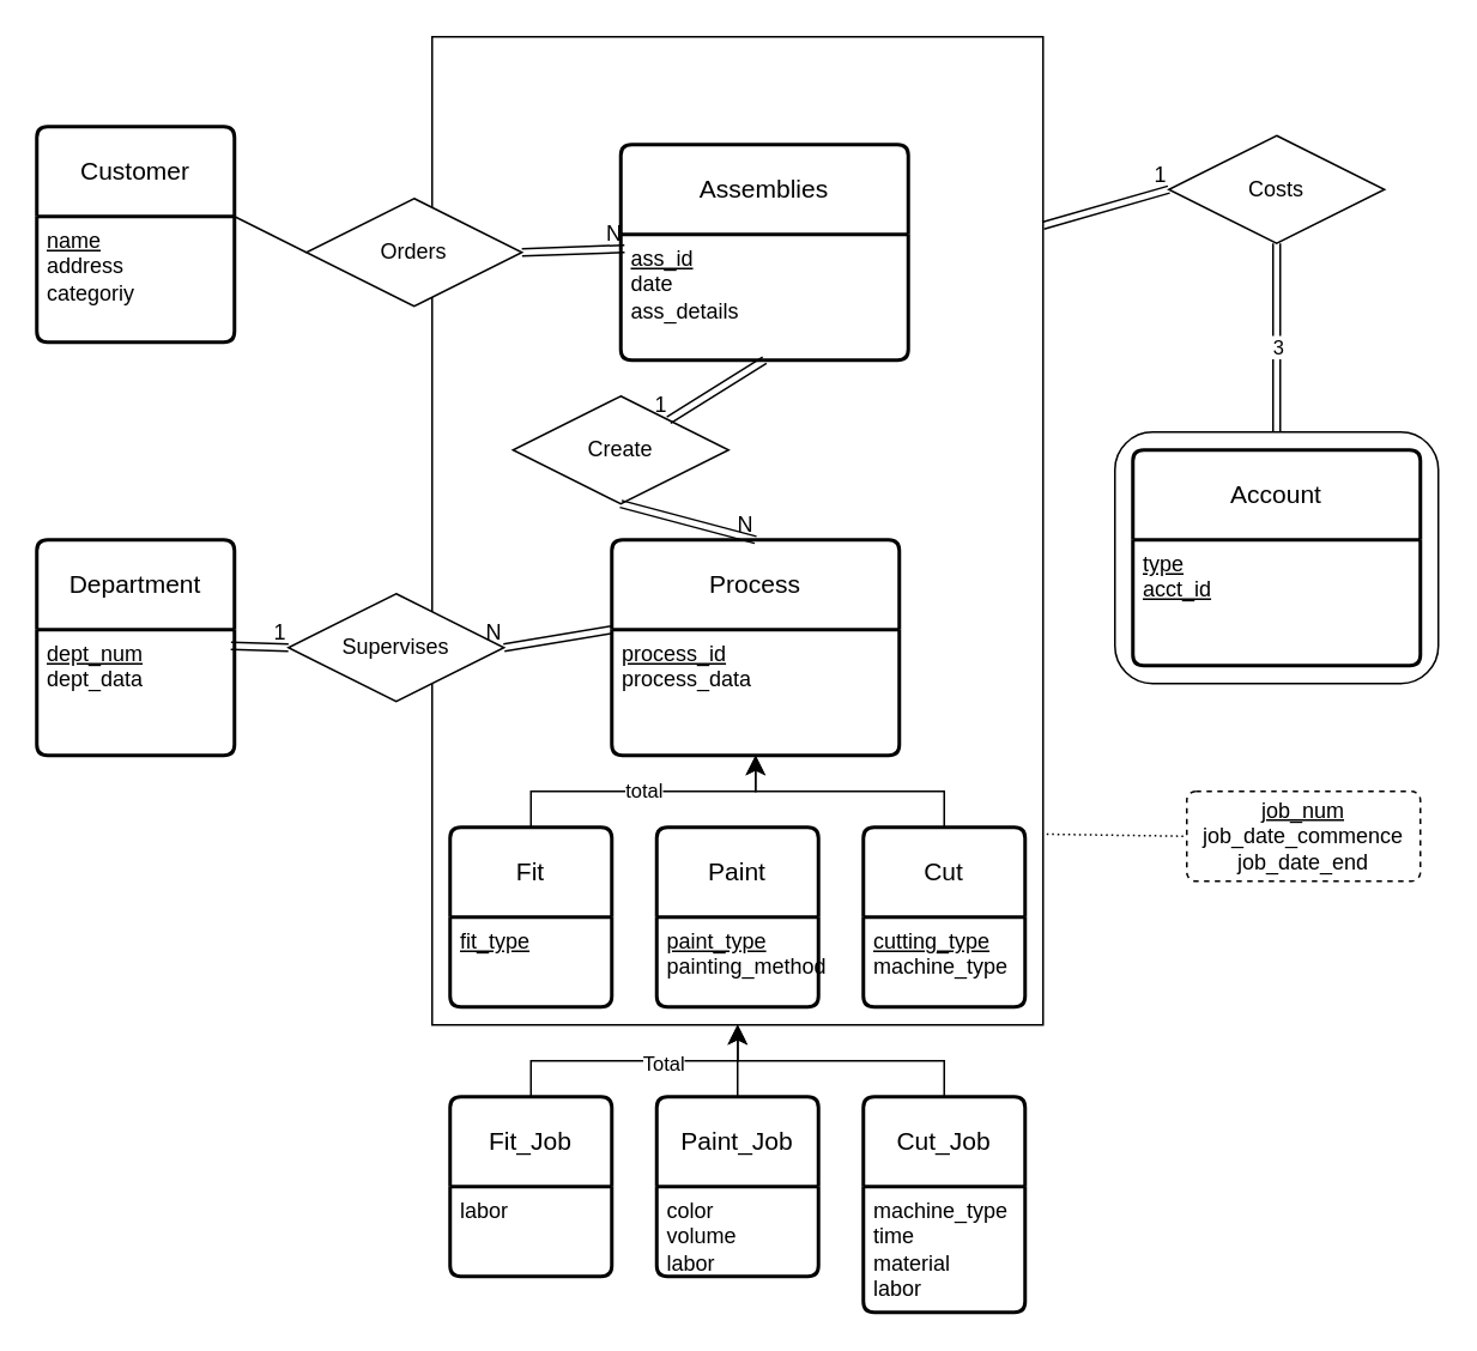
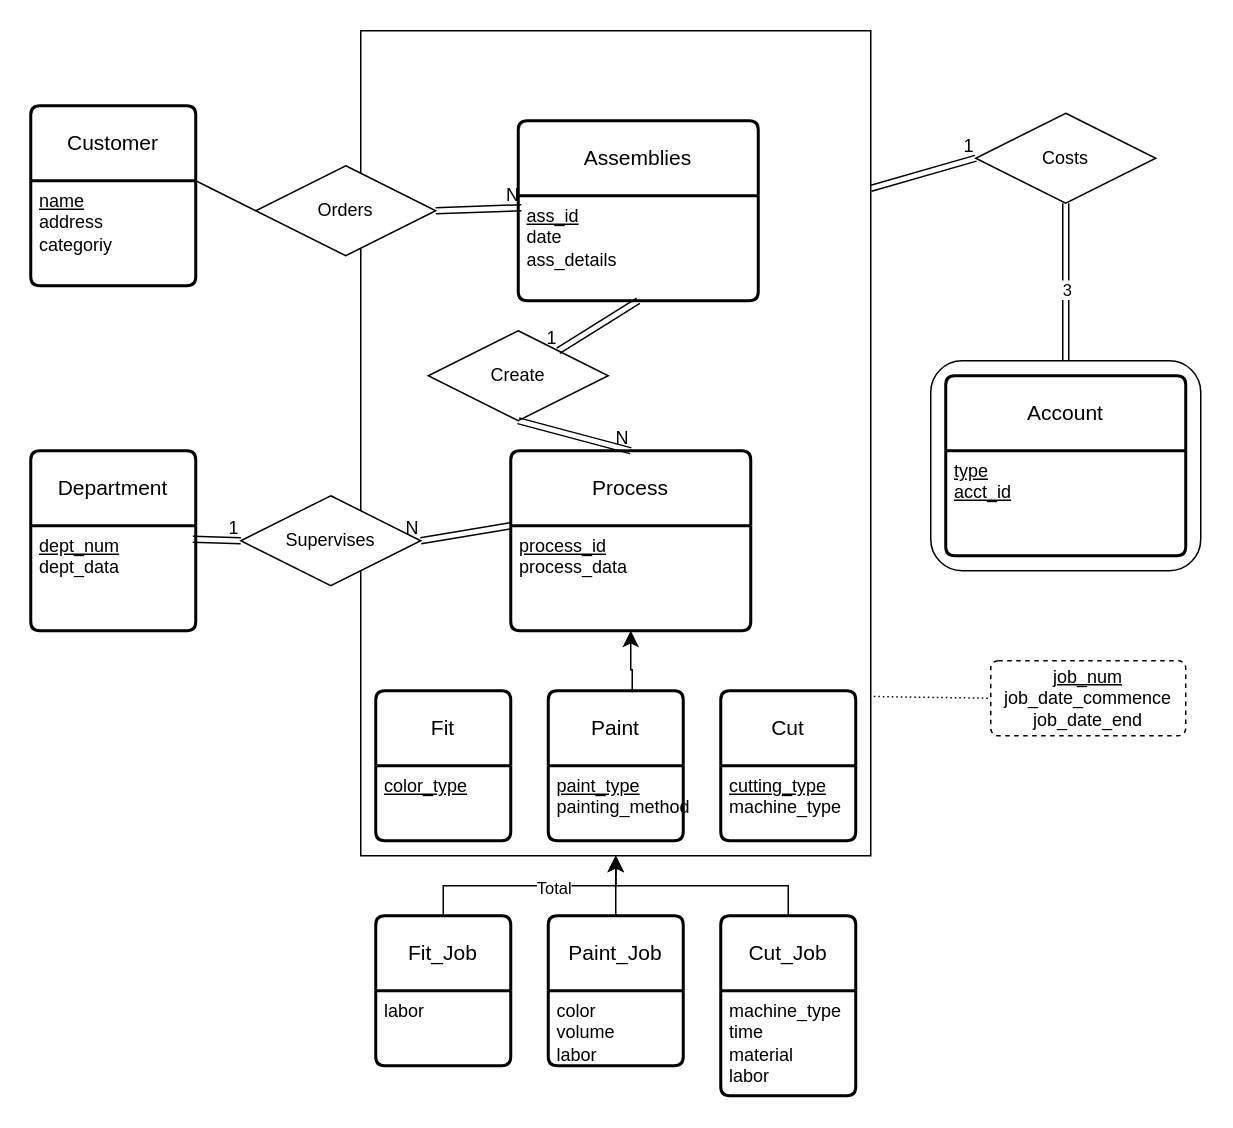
  <mxCell id="0" />
  <mxCell id="1" parent="0" />
  <mxCell id="2" value="" style="rounded=1;whiteSpace=wrap;html=1;" parent="1" vertex="1"><mxGeometry x="620" y="240" width="180" height="140" as="geometry" /></mxCell>
  <mxCell id="3" value="" style="rounded=0;whiteSpace=wrap;html=1;" parent="1" vertex="1"><mxGeometry x="240" y="20" width="340" height="550" as="geometry" /></mxCell>
  <mxCell id="4" value="Assemblies" style="swimlane;childLayout=stackLayout;horizontal=1;startSize=50;horizontalStack=0;rounded=1;fontSize=14;fontStyle=0;strokeWidth=2;resizeParent=0;resizeLast=1;shadow=0;dashed=0;align=center;arcSize=4;whiteSpace=wrap;html=1;" parent="1" vertex="1"><mxGeometry x="345" y="80" width="160" height="120" as="geometry" /></mxCell>
  <mxCell id="5" value="&lt;div&gt;&lt;u&gt;ass_id&lt;/u&gt;&lt;/div&gt;&lt;div&gt;date&lt;u&gt;&lt;br&gt;&lt;/u&gt;&lt;/div&gt;&lt;div&gt;ass_details&lt;br&gt;&lt;/div&gt;" style="align=left;strokeColor=none;fillColor=none;spacingLeft=4;fontSize=12;verticalAlign=top;resizable=0;rotatable=0;part=1;html=1;" parent="4" vertex="1"><mxGeometry y="50" width="160" height="70" as="geometry" /></mxCell>
  <mxCell id="6" value="Create" style="shape=rhombus;perimeter=rhombusPerimeter;whiteSpace=wrap;html=1;align=center;" parent="1" vertex="1"><mxGeometry x="285" y="220" width="120" height="60" as="geometry" /></mxCell>
  <mxCell id="7" value="Process" style="swimlane;childLayout=stackLayout;horizontal=1;startSize=50;horizontalStack=0;rounded=1;fontSize=14;fontStyle=0;strokeWidth=2;resizeParent=0;resizeLast=1;shadow=0;dashed=0;align=center;arcSize=4;whiteSpace=wrap;html=1;" parent="1" vertex="1"><mxGeometry x="340" y="300" width="160" height="120" as="geometry" /></mxCell>
  <mxCell id="8" value="&lt;div&gt;&lt;u&gt;process_id&lt;/u&gt;&lt;/div&gt;&lt;div&gt;process_data&lt;br&gt;&lt;/div&gt;" style="align=left;strokeColor=none;fillColor=none;spacingLeft=4;fontSize=12;verticalAlign=top;resizable=0;rotatable=0;part=1;html=1;" parent="7" vertex="1"><mxGeometry y="50" width="160" height="70" as="geometry" /></mxCell>
  <mxCell id="9" value="" style="shape=link;html=1;rounded=0;exitX=0.5;exitY=1;exitDx=0;exitDy=0;entryX=0.5;entryY=0;entryDx=0;entryDy=0;" parent="1" source="6" target="7" edge="1"><mxGeometry relative="1" as="geometry"><mxPoint x="340" y="230" as="sourcePoint" /><mxPoint x="500" y="230" as="targetPoint" /></mxGeometry></mxCell>
  <mxCell id="10" value="N" style="resizable=0;html=1;whiteSpace=wrap;align=right;verticalAlign=bottom;" parent="9" connectable="0" vertex="1"><mxGeometry x="1" relative="1" as="geometry" /></mxCell>
  <mxCell id="11" value="" style="shape=link;html=1;rounded=0;exitX=0.5;exitY=1;exitDx=0;exitDy=0;" parent="1" source="4" target="6" edge="1"><mxGeometry relative="1" as="geometry"><mxPoint x="340" y="230" as="sourcePoint" /><mxPoint x="500" y="230" as="targetPoint" /></mxGeometry></mxCell>
  <mxCell id="12" value="1" style="resizable=0;html=1;whiteSpace=wrap;align=right;verticalAlign=bottom;" parent="11" connectable="0" vertex="1"><mxGeometry x="1" relative="1" as="geometry" /></mxCell>
  <mxCell id="13" value="Fit" style="swimlane;childLayout=stackLayout;horizontal=1;startSize=50;horizontalStack=0;rounded=1;fontSize=14;fontStyle=0;strokeWidth=2;resizeParent=0;resizeLast=1;shadow=0;dashed=0;align=center;arcSize=4;whiteSpace=wrap;html=1;" parent="1" vertex="1"><mxGeometry x="250" y="460" width="90" height="100" as="geometry" /></mxCell>
- <mxCell id="14" value="&lt;u&gt;fit_type&lt;/u&gt;" style="align=left;strokeColor=none;fillColor=none;spacingLeft=4;fontSize=12;verticalAlign=top;resizable=0;rotatable=0;part=1;html=1;" parent="13" vertex="1"><mxGeometry y="50" width="90" height="50" as="geometry" /></mxCell>
+ <mxCell id="14" value="&lt;u&gt;color_type&lt;/u&gt;" style="align=left;strokeColor=none;fillColor=none;spacingLeft=4;fontSize=12;verticalAlign=top;resizable=0;rotatable=0;part=1;html=1;" parent="13" vertex="1"><mxGeometry y="50" width="90" height="50" as="geometry" /></mxCell>
  <mxCell id="15" value="Paint" style="swimlane;childLayout=stackLayout;horizontal=1;startSize=50;horizontalStack=0;rounded=1;fontSize=14;fontStyle=0;strokeWidth=2;resizeParent=0;resizeLast=1;shadow=0;dashed=0;align=center;arcSize=4;whiteSpace=wrap;html=1;" parent="1" vertex="1"><mxGeometry x="365" y="460" width="90" height="100" as="geometry" /></mxCell>
  <mxCell id="16" value="&lt;div&gt;&lt;u&gt;paint_type&lt;/u&gt;&lt;/div&gt;&lt;div&gt;painting_method&lt;br&gt;&lt;/div&gt;" style="align=left;strokeColor=none;fillColor=none;spacingLeft=4;fontSize=12;verticalAlign=top;resizable=0;rotatable=0;part=1;html=1;" parent="15" vertex="1"><mxGeometry y="50" width="90" height="50" as="geometry" /></mxCell>
  <mxCell id="17" value="Cut" style="swimlane;childLayout=stackLayout;horizontal=1;startSize=50;horizontalStack=0;rounded=1;fontSize=14;fontStyle=0;strokeWidth=2;resizeParent=0;resizeLast=1;shadow=0;dashed=0;align=center;arcSize=4;whiteSpace=wrap;html=1;" parent="1" vertex="1"><mxGeometry x="480" y="460" width="90" height="100" as="geometry" /></mxCell>
  <mxCell id="18" value="&lt;div&gt;&lt;u&gt;cutting_type&lt;/u&gt;&lt;/div&gt;&lt;div&gt;machine_type&lt;br&gt;&lt;/div&gt;" style="align=left;strokeColor=none;fillColor=none;spacingLeft=4;fontSize=12;verticalAlign=top;resizable=0;rotatable=0;part=1;html=1;" parent="17" vertex="1"><mxGeometry y="50" width="90" height="50" as="geometry" /></mxCell>
- <mxCell id="19" value="&lt;div&gt;total&lt;/div&gt;" style="edgeStyle=segmentEdgeStyle;endArrow=classic;html=1;curved=0;rounded=0;endSize=8;startSize=8;exitX=0.5;exitY=0;exitDx=0;exitDy=0;entryX=0.5;entryY=1;entryDx=0;entryDy=0;" parent="1" source="13" target="8" edge="1"><mxGeometry width="50" height="50" relative="1" as="geometry"><mxPoint x="400" y="250" as="sourcePoint" /><mxPoint x="450" y="200" as="targetPoint" /><Array as="points"><mxPoint x="295" y="440" /><mxPoint x="420" y="440" /></Array></mxGeometry></mxCell>
- <mxCell id="21" value="" style="edgeStyle=segmentEdgeStyle;endArrow=classic;html=1;curved=0;rounded=0;endSize=8;startSize=8;entryX=0.5;entryY=1;entryDx=0;entryDy=0;exitX=0.5;exitY=0;exitDx=0;exitDy=0;" parent="1" source="17" target="8" edge="1"><mxGeometry width="50" height="50" relative="1" as="geometry"><mxPoint x="400" y="250" as="sourcePoint" /><mxPoint x="450" y="200" as="targetPoint" /><Array as="points"><mxPoint x="525" y="440" /><mxPoint x="420" y="440" /></Array></mxGeometry></mxCell>
+ <mxCell id="20" value="" style="edgeStyle=segmentEdgeStyle;endArrow=classic;html=1;curved=0;rounded=0;endSize=8;startSize=8;exitX=0.622;exitY=0.01;exitDx=0;exitDy=0;exitPerimeter=0;entryX=0.5;entryY=1;entryDx=0;entryDy=0;" parent="1" source="15" target="8" edge="1"><mxGeometry width="50" height="50" relative="1" as="geometry"><mxPoint x="400" y="250" as="sourcePoint" /><mxPoint x="420" y="430" as="targetPoint" /><Array as="points"><mxPoint x="421" y="446" /><mxPoint x="420" y="446" /></Array></mxGeometry></mxCell>
  <mxCell id="22" value="Department" style="swimlane;childLayout=stackLayout;horizontal=1;startSize=50;horizontalStack=0;rounded=1;fontSize=14;fontStyle=0;strokeWidth=2;resizeParent=0;resizeLast=1;shadow=0;dashed=0;align=center;arcSize=4;whiteSpace=wrap;html=1;" parent="1" vertex="1"><mxGeometry x="20" y="300" width="110" height="120" as="geometry" /></mxCell>
  <mxCell id="23" value="&lt;div&gt;&lt;u&gt;dept_num&lt;/u&gt;&lt;/div&gt;&lt;div&gt;dept_data&lt;br&gt;&lt;/div&gt;" style="align=left;strokeColor=none;fillColor=none;spacingLeft=4;fontSize=12;verticalAlign=top;resizable=0;rotatable=0;part=1;html=1;" parent="22" vertex="1"><mxGeometry y="50" width="110" height="70" as="geometry" /></mxCell>
  <mxCell id="24" value="Supervises" style="shape=rhombus;perimeter=rhombusPerimeter;whiteSpace=wrap;html=1;align=center;" parent="1" vertex="1"><mxGeometry x="160" y="330" width="120" height="60" as="geometry" /></mxCell>
  <mxCell id="25" value="" style="shape=link;html=1;rounded=0;exitX=0.982;exitY=0.129;exitDx=0;exitDy=0;exitPerimeter=0;entryX=0;entryY=0.5;entryDx=0;entryDy=0;" parent="1" source="23" target="24" edge="1"><mxGeometry relative="1" as="geometry"><mxPoint x="340" y="260" as="sourcePoint" /><mxPoint x="500" y="260" as="targetPoint" /></mxGeometry></mxCell>
  <mxCell id="26" value="1" style="resizable=0;html=1;whiteSpace=wrap;align=right;verticalAlign=bottom;" parent="25" connectable="0" vertex="1"><mxGeometry x="1" relative="1" as="geometry" /></mxCell>
  <mxCell id="27" value="" style="shape=link;html=1;rounded=0;entryX=1;entryY=0.5;entryDx=0;entryDy=0;exitX=0;exitY=0;exitDx=0;exitDy=0;" parent="1" source="8" target="24" edge="1"><mxGeometry relative="1" as="geometry"><mxPoint x="340" y="260" as="sourcePoint" /><mxPoint x="500" y="260" as="targetPoint" /></mxGeometry></mxCell>
  <mxCell id="28" value="N" style="resizable=0;html=1;whiteSpace=wrap;align=right;verticalAlign=bottom;" parent="27" connectable="0" vertex="1"><mxGeometry x="1" relative="1" as="geometry" /></mxCell>
  <mxCell id="29" value="Customer" style="swimlane;childLayout=stackLayout;horizontal=1;startSize=50;horizontalStack=0;rounded=1;fontSize=14;fontStyle=0;strokeWidth=2;resizeParent=0;resizeLast=1;shadow=0;dashed=0;align=center;arcSize=4;whiteSpace=wrap;html=1;" parent="1" vertex="1"><mxGeometry x="20" y="70" width="110" height="120" as="geometry" /></mxCell>
  <mxCell id="30" value="&lt;div&gt;&lt;u&gt;name&lt;/u&gt;&lt;/div&gt;&lt;div&gt;address&lt;/div&gt;&lt;div&gt;categoriy&lt;br&gt;&lt;/div&gt;" style="align=left;strokeColor=none;fillColor=none;spacingLeft=4;fontSize=12;verticalAlign=top;resizable=0;rotatable=0;part=1;html=1;" parent="29" vertex="1"><mxGeometry y="50" width="110" height="70" as="geometry" /></mxCell>
  <mxCell id="31" value="Orders" style="shape=rhombus;perimeter=rhombusPerimeter;whiteSpace=wrap;html=1;align=center;" parent="1" vertex="1"><mxGeometry x="170" y="110" width="120" height="60" as="geometry" /></mxCell>
  <mxCell id="32" value="" style="endArrow=none;html=1;rounded=0;exitX=1;exitY=0;exitDx=0;exitDy=0;entryX=0;entryY=0.5;entryDx=0;entryDy=0;" parent="1" source="30" target="31" edge="1"><mxGeometry relative="1" as="geometry"><mxPoint x="340" y="230" as="sourcePoint" /><mxPoint x="500" y="230" as="targetPoint" /></mxGeometry></mxCell>
  <mxCell id="33" value="" style="shape=link;html=1;rounded=0;exitX=1;exitY=0.5;exitDx=0;exitDy=0;entryX=0.013;entryY=0.114;entryDx=0;entryDy=0;entryPerimeter=0;" parent="1" source="31" target="5" edge="1"><mxGeometry relative="1" as="geometry"><mxPoint x="340" y="230" as="sourcePoint" /><mxPoint x="500" y="230" as="targetPoint" /></mxGeometry></mxCell>
  <mxCell id="34" value="N" style="resizable=0;html=1;whiteSpace=wrap;align=right;verticalAlign=bottom;" parent="33" connectable="0" vertex="1"><mxGeometry x="1" relative="1" as="geometry" /></mxCell>
  <mxCell id="35" value="Costs" style="shape=rhombus;perimeter=rhombusPerimeter;whiteSpace=wrap;html=1;align=center;" parent="1" vertex="1"><mxGeometry x="650" y="75" width="120" height="60" as="geometry" /></mxCell>
  <mxCell id="36" value="" style="shape=link;html=1;rounded=0;exitX=0.5;exitY=1;exitDx=0;exitDy=0;entryX=0.5;entryY=0;entryDx=0;entryDy=0;" parent="1" source="35" target="2" edge="1"><mxGeometry relative="1" as="geometry"><mxPoint x="340" y="320" as="sourcePoint" /><mxPoint x="500" y="320" as="targetPoint" /></mxGeometry></mxCell>
  <mxCell id="37" value="3" style="edgeLabel;html=1;align=center;verticalAlign=middle;resizable=0;points=[];" parent="36" vertex="1" connectable="0"><mxGeometry x="0.084" relative="1" as="geometry"><mxPoint as="offset" /></mxGeometry></mxCell>
  <mxCell id="38" value="Account" style="swimlane;childLayout=stackLayout;horizontal=1;startSize=50;horizontalStack=0;rounded=1;fontSize=14;fontStyle=0;strokeWidth=2;resizeParent=0;resizeLast=1;shadow=0;dashed=0;align=center;arcSize=4;whiteSpace=wrap;html=1;" parent="1" vertex="1"><mxGeometry x="630" y="250" width="160" height="120" as="geometry" /></mxCell>
  <mxCell id="39" value="&lt;div&gt;&lt;u&gt;type&lt;/u&gt;&lt;/div&gt;&lt;div&gt;&lt;u&gt;acct_id&lt;br&gt;&lt;/u&gt;&lt;/div&gt;" style="align=left;strokeColor=none;fillColor=none;spacingLeft=4;fontSize=12;verticalAlign=top;resizable=0;rotatable=0;part=1;html=1;" parent="38" vertex="1"><mxGeometry y="50" width="160" height="70" as="geometry" /></mxCell>
  <mxCell id="40" value="" style="shape=link;html=1;rounded=0;exitX=1;exitY=0.191;exitDx=0;exitDy=0;exitPerimeter=0;entryX=0;entryY=0.5;entryDx=0;entryDy=0;" parent="1" source="3" target="35" edge="1"><mxGeometry relative="1" as="geometry"><mxPoint x="340" y="320" as="sourcePoint" /><mxPoint x="500" y="320" as="targetPoint" /></mxGeometry></mxCell>
  <mxCell id="41" value="1" style="resizable=0;html=1;whiteSpace=wrap;align=right;verticalAlign=bottom;" parent="40" connectable="0" vertex="1"><mxGeometry x="1" relative="1" as="geometry" /></mxCell>
  <mxCell id="42" value="Paint_Job" style="swimlane;childLayout=stackLayout;horizontal=1;startSize=50;horizontalStack=0;rounded=1;fontSize=14;fontStyle=0;strokeWidth=2;resizeParent=0;resizeLast=1;shadow=0;dashed=0;align=center;arcSize=4;whiteSpace=wrap;html=1;" parent="1" vertex="1"><mxGeometry x="365" y="610" width="90" height="100" as="geometry" /></mxCell>
  <mxCell id="43" value="&lt;div&gt;color&lt;/div&gt;&lt;div&gt;volume&lt;/div&gt;&lt;div&gt;labor&lt;br&gt;&lt;/div&gt;" style="align=left;strokeColor=none;fillColor=none;spacingLeft=4;fontSize=12;verticalAlign=top;resizable=0;rotatable=0;part=1;html=1;" parent="42" vertex="1"><mxGeometry y="50" width="90" height="50" as="geometry" /></mxCell>
  <mxCell id="44" value="Cut_Job" style="swimlane;childLayout=stackLayout;horizontal=1;startSize=50;horizontalStack=0;rounded=1;fontSize=14;fontStyle=0;strokeWidth=2;resizeParent=0;resizeLast=1;shadow=0;dashed=0;align=center;arcSize=4;whiteSpace=wrap;html=1;" parent="1" vertex="1"><mxGeometry x="480" y="610" width="90" height="120" as="geometry" /></mxCell>
  <mxCell id="45" value="&lt;div&gt;machine_type&lt;/div&gt;&lt;div&gt;time&lt;/div&gt;&lt;div&gt;material&lt;/div&gt;&lt;div&gt;labor&lt;br&gt;&lt;/div&gt;" style="align=left;strokeColor=none;fillColor=none;spacingLeft=4;fontSize=12;verticalAlign=top;resizable=0;rotatable=0;part=1;html=1;" parent="44" vertex="1"><mxGeometry y="50" width="90" height="70" as="geometry" /></mxCell>
  <mxCell id="46" value="Fit_Job" style="swimlane;childLayout=stackLayout;horizontal=1;startSize=50;horizontalStack=0;rounded=1;fontSize=14;fontStyle=0;strokeWidth=2;resizeParent=0;resizeLast=1;shadow=0;dashed=0;align=center;arcSize=4;whiteSpace=wrap;html=1;" parent="1" vertex="1"><mxGeometry x="250" y="610" width="90" height="100" as="geometry" /></mxCell>
  <mxCell id="47" value="labor" style="align=left;strokeColor=none;fillColor=none;spacingLeft=4;fontSize=12;verticalAlign=top;resizable=0;rotatable=0;part=1;html=1;" parent="46" vertex="1"><mxGeometry y="50" width="90" height="50" as="geometry" /></mxCell>
  <mxCell id="48" value="" style="edgeStyle=elbowEdgeStyle;elbow=vertical;endArrow=classic;html=1;curved=0;rounded=0;endSize=8;startSize=8;exitX=0.5;exitY=0;exitDx=0;exitDy=0;entryX=0.5;entryY=1;entryDx=0;entryDy=0;" parent="1" source="46" target="3" edge="1"><mxGeometry width="50" height="50" relative="1" as="geometry"><mxPoint x="410" y="520" as="sourcePoint" /><mxPoint x="460" y="470" as="targetPoint" /></mxGeometry></mxCell>
  <mxCell id="49" value="Total" style="edgeLabel;html=1;align=center;verticalAlign=middle;resizable=0;points=[];" parent="48" vertex="1" connectable="0"><mxGeometry x="0.2" y="-1" relative="1" as="geometry"><mxPoint as="offset" /></mxGeometry></mxCell>
  <mxCell id="50" value="" style="edgeStyle=elbowEdgeStyle;elbow=vertical;endArrow=classic;html=1;curved=0;rounded=0;endSize=8;startSize=8;exitX=0.5;exitY=0;exitDx=0;exitDy=0;entryX=0.5;entryY=1;entryDx=0;entryDy=0;" parent="1" source="44" target="3" edge="1"><mxGeometry width="50" height="50" relative="1" as="geometry"><mxPoint x="410" y="520" as="sourcePoint" /><mxPoint x="460" y="470" as="targetPoint" /></mxGeometry></mxCell>
  <mxCell id="51" value="" style="endArrow=classic;html=1;rounded=0;exitX=0.5;exitY=0;exitDx=0;exitDy=0;entryX=0.5;entryY=1;entryDx=0;entryDy=0;" parent="1" source="42" target="3" edge="1"><mxGeometry width="50" height="50" relative="1" as="geometry"><mxPoint x="410" y="520" as="sourcePoint" /><mxPoint x="460" y="470" as="targetPoint" /></mxGeometry></mxCell>
  <mxCell id="52" value="&lt;div&gt;&lt;u&gt;job_num&lt;br&gt;&lt;/u&gt;&lt;/div&gt;&lt;div&gt;job_date_commence&lt;u&gt;&lt;br&gt;&lt;/u&gt;&lt;div&gt;job_date_end&lt;/div&gt;&lt;/div&gt;" style="rounded=1;arcSize=10;whiteSpace=wrap;html=1;align=center;dashed=1;" vertex="1" parent="1"><mxGeometry x="660" y="440" width="130" height="50" as="geometry" /></mxCell>
  <mxCell id="53" value="" style="endArrow=none;html=1;rounded=0;dashed=1;dashPattern=1 2;exitX=1.006;exitY=0.807;exitDx=0;exitDy=0;exitPerimeter=0;entryX=0;entryY=0.5;entryDx=0;entryDy=0;" edge="1" parent="1" source="3" target="52"><mxGeometry relative="1" as="geometry"><mxPoint x="720" y="50" as="sourcePoint" /><mxPoint x="720" y="100" as="targetPoint" /></mxGeometry></mxCell>
  <mxCell id="54" value="" style="resizable=0;html=1;whiteSpace=wrap;align=right;verticalAlign=bottom;" connectable="0" vertex="1" parent="53"><mxGeometry x="1" relative="1" as="geometry" /></mxCell>
